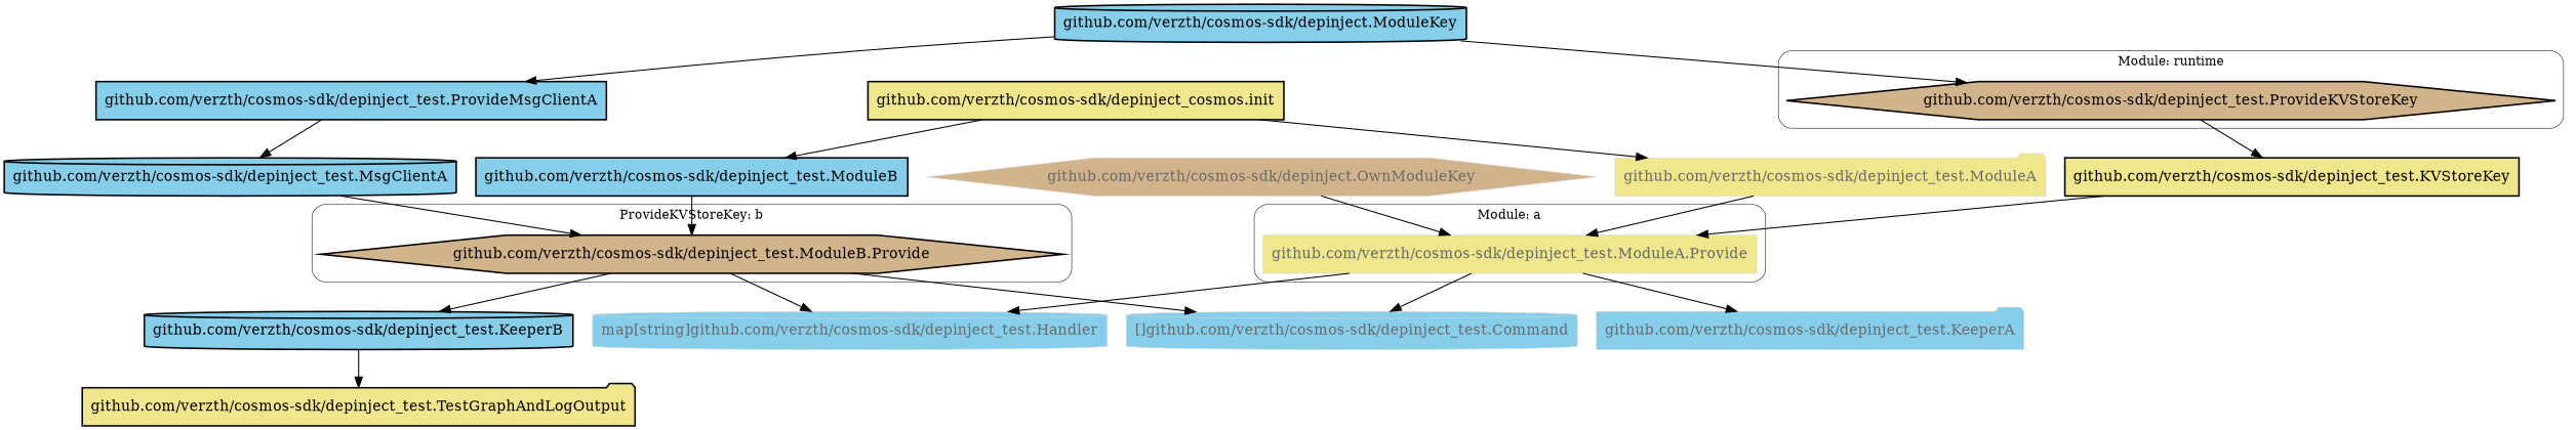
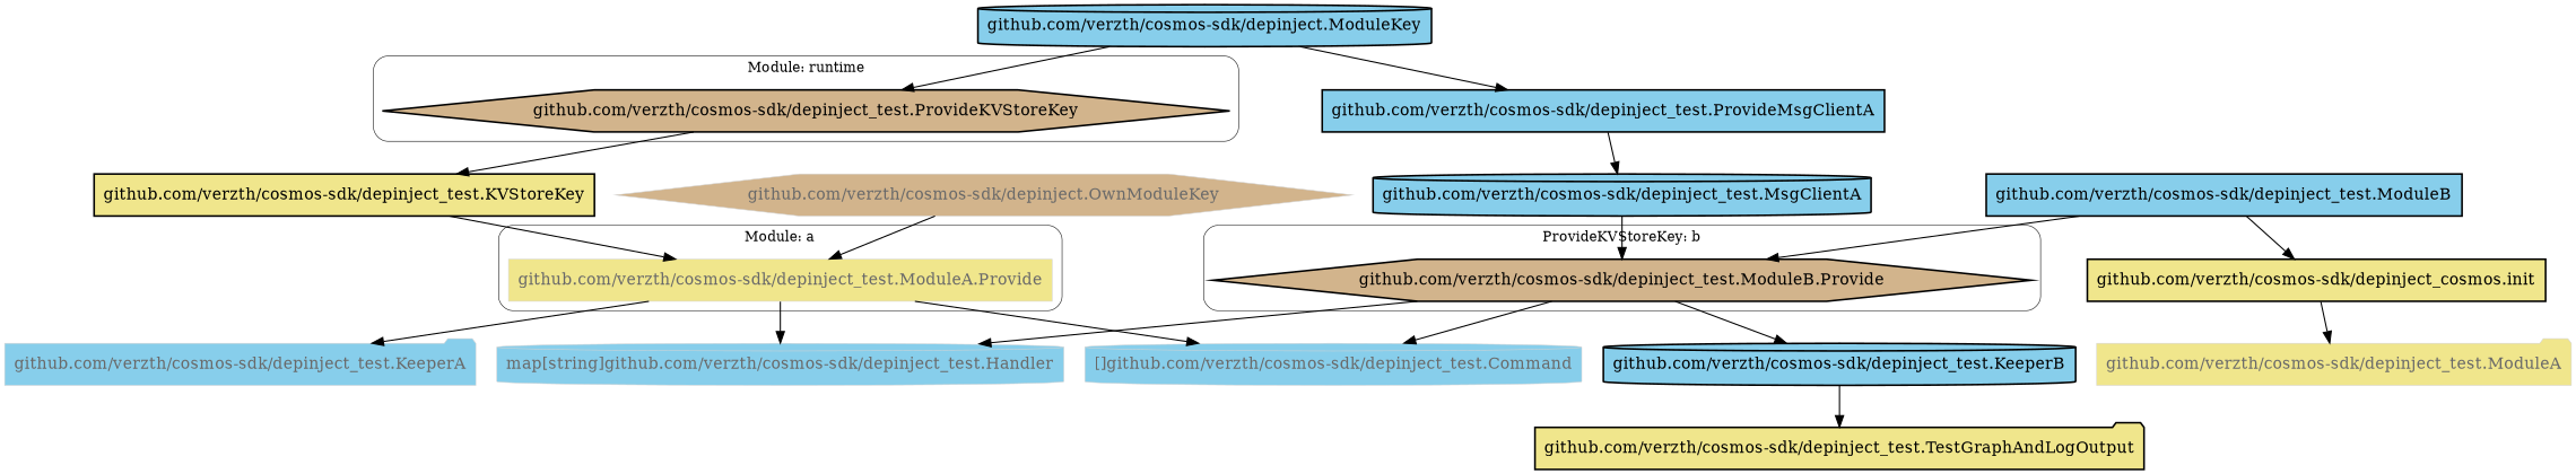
  digraph {
    node [color=black fillcolor=skyblue fontcolor=black penwidth=1.5 shape=box style=filled]
    "github.com/verzth/cosmos-sdk/depinject_test.ModuleA.Provide" [color=lightgrey fillcolor=khaki fontcolor=dimgrey penwidth=0.5]
    "github.com/verzth/cosmos-sdk/depinject_test.ModuleB.Provide" [fillcolor=tan shape=hexagon]
    "github.com/verzth/cosmos-sdk/depinject_test.ProvideKVStoreKey" [fillcolor=tan shape=hexagon]
    "[]github.com/verzth/cosmos-sdk/depinject_test.Command" [color=lightgrey fontcolor=dimgrey penwidth=0.5 shape=cylinder]
    "github.com/verzth/cosmos-sdk/depinject_test.KeeperA" [color=lightgrey fontcolor=dimgrey penwidth=0.5 shape=folder]
    "map[string]github.com/verzth/cosmos-sdk/depinject_test.Handler" [color=lightgrey fontcolor=dimgrey penwidth=0.5 shape=cylinder]
    "github.com/verzth/cosmos-sdk/depinject_test.KeeperB" [shape=cylinder]
    "github.com/verzth/cosmos-sdk/depinject_test.KVStoreKey" [fillcolor=khaki]
    "github.com/verzth/cosmos-sdk/depinject_test.TestGraphAndLogOutput" [fillcolor=khaki shape=folder]
    "github.com/verzth/cosmos-sdk/depinject.ModuleKey" [shape=cylinder]
    "github.com/verzth/cosmos-sdk/depinject_test.ProvideMsgClientA"
    "github.com/verzth/cosmos-sdk/depinject_test.MsgClientA" [shape=cylinder]
    "github.com/verzth/cosmos-sdk/depinject.OwnModuleKey" [color=lightgrey fillcolor=tan fontcolor=dimgrey penwidth=0.5 shape=hexagon]
    "github.com/verzth/cosmos-sdk/depinject_test.ModuleA" [color=lightgrey fillcolor=khaki fontcolor=dimgrey penwidth=0.5 shape=folder]
    "github.com/verzth/cosmos-sdk/depinject_test.ModuleB"
    n16 [fillcolor=khaki label="github.com/verzth/cosmos-sdk/depinject_cosmos.init"]
    subgraph cluster_1 {
      fontsize=12.0
      label="Module: a"
      penwidth=0.5
      style=rounded
      "github.com/verzth/cosmos-sdk/depinject_test.ModuleA.Provide"
    }
    subgraph cluster_2 {
      fontsize=12.0
      label="ProvideKVStoreKey: b"
      penwidth=0.5
      style=rounded
      "github.com/verzth/cosmos-sdk/depinject_test.ModuleB.Provide"
    }
    subgraph cluster_3 {
      fontsize=12.0
      label="Module: runtime"
      penwidth=0.5
      style=rounded
      "github.com/verzth/cosmos-sdk/depinject_test.ProvideKVStoreKey"
    }
    "github.com/verzth/cosmos-sdk/depinject_test.ModuleA.Provide" -> "[]github.com/verzth/cosmos-sdk/depinject_test.Command"
    "github.com/verzth/cosmos-sdk/depinject_test.ModuleA.Provide" -> "github.com/verzth/cosmos-sdk/depinject_test.KeeperA"
    "github.com/verzth/cosmos-sdk/depinject_test.ModuleA.Provide" -> "map[string]github.com/verzth/cosmos-sdk/depinject_test.Handler"
    "github.com/verzth/cosmos-sdk/depinject_test.ModuleB.Provide" -> "[]github.com/verzth/cosmos-sdk/depinject_test.Command"
    "github.com/verzth/cosmos-sdk/depinject_test.ModuleB.Provide" -> "map[string]github.com/verzth/cosmos-sdk/depinject_test.Handler"
    "github.com/verzth/cosmos-sdk/depinject_test.ModuleB.Provide" -> "github.com/verzth/cosmos-sdk/depinject_test.KeeperB"
    "github.com/verzth/cosmos-sdk/depinject_test.ProvideKVStoreKey" -> "github.com/verzth/cosmos-sdk/depinject_test.KVStoreKey"
    "github.com/verzth/cosmos-sdk/depinject_test.KeeperB" -> "github.com/verzth/cosmos-sdk/depinject_test.TestGraphAndLogOutput"
    "github.com/verzth/cosmos-sdk/depinject_test.KVStoreKey" -> "github.com/verzth/cosmos-sdk/depinject_test.ModuleA.Provide"
    "github.com/verzth/cosmos-sdk/depinject.ModuleKey" -> "github.com/verzth/cosmos-sdk/depinject_test.ProvideKVStoreKey"
    "github.com/verzth/cosmos-sdk/depinject.ModuleKey" -> "github.com/verzth/cosmos-sdk/depinject_test.ProvideMsgClientA"
    "github.com/verzth/cosmos-sdk/depinject_test.ProvideMsgClientA" -> "github.com/verzth/cosmos-sdk/depinject_test.MsgClientA"
    "github.com/verzth/cosmos-sdk/depinject_test.MsgClientA" -> "github.com/verzth/cosmos-sdk/depinject_test.ModuleB.Provide"
    "github.com/verzth/cosmos-sdk/depinject.OwnModuleKey" -> "github.com/verzth/cosmos-sdk/depinject_test.ModuleA.Provide"
-   "github.com/verzth/cosmos-sdk/depinject_test.ModuleA" -> "github.com/verzth/cosmos-sdk/depinject_test.ModuleA.Provide"
    "github.com/verzth/cosmos-sdk/depinject_test.ModuleB" -> "github.com/verzth/cosmos-sdk/depinject_test.ModuleB.Provide"
    n16 -> "github.com/verzth/cosmos-sdk/depinject_test.ModuleA"
-   n16 -> "github.com/verzth/cosmos-sdk/depinject_test.ModuleB"
+   "github.com/verzth/cosmos-sdk/depinject_test.ModuleB" -> n16
  }
